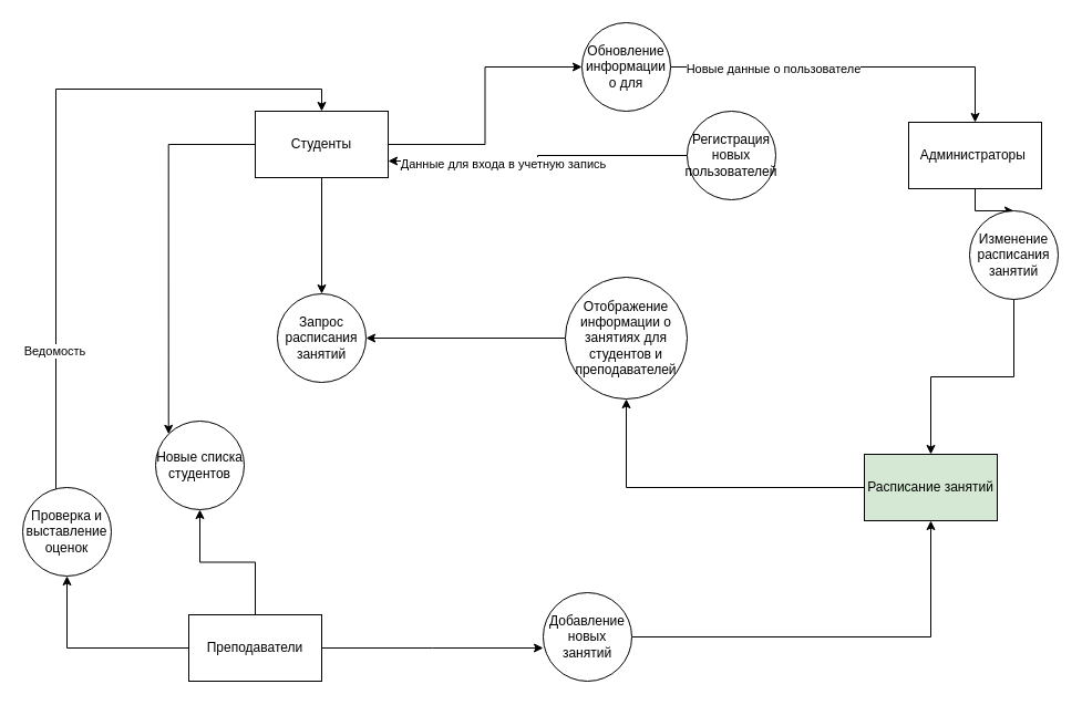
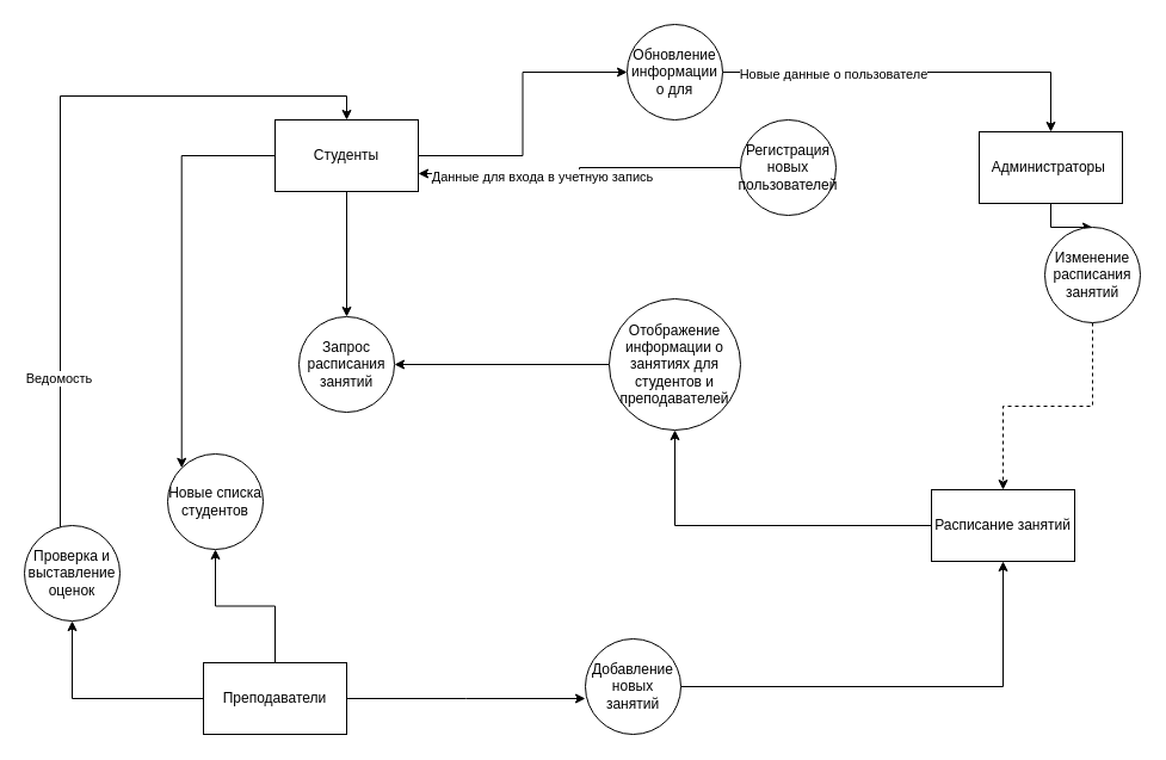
  <mxCell id="0" />
  <mxCell id="1" parent="0" />
  <mxCell id="2" value="" style="edgeStyle=orthogonalEdgeStyle;rounded=0;orthogonalLoop=1;jettySize=auto;html=1;entryX=0.5;entryY=0;entryDx=0;entryDy=0;" parent="1" source="5" target="14" edge="1"><mxGeometry relative="1" as="geometry"><mxPoint x="290" y="240" as="targetPoint" /></mxGeometry></mxCell>
  <mxCell id="3" value="" style="edgeStyle=orthogonalEdgeStyle;rounded=0;orthogonalLoop=1;jettySize=auto;html=1;" parent="1" source="5" target="17" edge="1"><mxGeometry relative="1" as="geometry" /></mxCell>
  <mxCell id="4" style="edgeStyle=orthogonalEdgeStyle;rounded=0;orthogonalLoop=1;jettySize=auto;html=1;entryX=0;entryY=0;entryDx=0;entryDy=0;" edge="1" parent="1" source="5" target="18"><mxGeometry relative="1" as="geometry" /></mxCell>
  <mxCell id="5" value="Студенты" style="rounded=0;whiteSpace=wrap;html=1;" parent="1" vertex="1"><mxGeometry x="230" y="100" width="120" height="60" as="geometry" /></mxCell>
  <mxCell id="6" style="edgeStyle=orthogonalEdgeStyle;rounded=0;orthogonalLoop=1;jettySize=auto;html=1;entryX=0.5;entryY=1;entryDx=0;entryDy=0;" parent="1" source="9" target="18" edge="1"><mxGeometry relative="1" as="geometry"><mxPoint x="300" y="430" as="targetPoint" /></mxGeometry></mxCell>
  <mxCell id="7" value="" style="edgeStyle=orthogonalEdgeStyle;rounded=0;orthogonalLoop=1;jettySize=auto;html=1;" parent="1" source="9" edge="1"><mxGeometry relative="1" as="geometry"><mxPoint x="490" y="585" as="targetPoint" /></mxGeometry></mxCell>
  <mxCell id="8" value="" style="edgeStyle=orthogonalEdgeStyle;rounded=0;orthogonalLoop=1;jettySize=auto;html=1;" parent="1" source="9" target="21" edge="1"><mxGeometry relative="1" as="geometry" /></mxCell>
  <mxCell id="9" value="Преподаватели" style="rounded=0;whiteSpace=wrap;html=1;" parent="1" vertex="1"><mxGeometry y="555" width="120" height="60" as="geometry" x="170" /></mxCell>
  <mxCell id="10" value="" style="edgeStyle=orthogonalEdgeStyle;rounded=0;orthogonalLoop=1;jettySize=auto;html=1;" parent="1" source="11" target="26" edge="1"><mxGeometry relative="1" as="geometry" /></mxCell>
  <mxCell id="11" value="Администраторы&amp;nbsp;" style="rounded=0;whiteSpace=wrap;html=1;" parent="1" vertex="1"><mxGeometry x="820" y="110" width="120" height="60" as="geometry" /></mxCell>
  <mxCell id="12" value="" style="edgeStyle=orthogonalEdgeStyle;rounded=0;orthogonalLoop=1;jettySize=auto;html=1;" parent="1" source="13" target="30" edge="1"><mxGeometry relative="1" as="geometry" /></mxCell>
- <mxCell id="13" value="Расписание занятий" style="rounded=0;whiteSpace=wrap;html=1;fillColor=#d5e8d4;" parent="1" vertex="1"><mxGeometry x="780" y="410" width="120" height="60" as="geometry" /></mxCell>
+ <mxCell id="13" value="Расписание занятий" style="rounded=0;whiteSpace=wrap;html=1;" parent="1" vertex="1"><mxGeometry x="780" y="410" width="120" height="60" as="geometry" /></mxCell>
  <mxCell id="14" value="Запрос расписания занятий" style="ellipse;whiteSpace=wrap;html=1;aspect=fixed;" parent="1" vertex="1"><mxGeometry x="250" y="265" width="80" height="80" as="geometry" /></mxCell>
  <mxCell id="15" style="edgeStyle=orthogonalEdgeStyle;rounded=0;orthogonalLoop=1;jettySize=auto;html=1;entryX=0.5;entryY=0;entryDx=0;entryDy=0;" edge="1" parent="1" source="17" target="11"><mxGeometry relative="1" as="geometry" /></mxCell>
  <mxCell id="16" value="Новые данные о пользователе" style="edgeLabel;html=1;align=center;verticalAlign=middle;resizable=0;points=[];" vertex="1" connectable="0" parent="15"><mxGeometry x="-0.434" y="-1" relative="1" as="geometry"><mxPoint as="offset" /></mxGeometry></mxCell>
  <mxCell id="17" value="Обновление информации о для" style="ellipse;whiteSpace=wrap;html=1;rounded=0;" parent="1" vertex="1"><mxGeometry x="525" width="80" height="80" as="geometry" y="20" /></mxCell>
  <mxCell id="18" value="Новые списка студентов" style="ellipse;whiteSpace=wrap;html=1;aspect=fixed;" parent="1" vertex="1"><mxGeometry x="140" y="380" width="80" height="80" as="geometry" /></mxCell>
  <mxCell id="19" style="edgeStyle=orthogonalEdgeStyle;rounded=0;orthogonalLoop=1;jettySize=auto;html=1;entryX=0.5;entryY=0;entryDx=0;entryDy=0;" edge="1" parent="1" source="21" target="5"><mxGeometry relative="1" as="geometry"><Array as="points"><mxPoint x="50" y="80" /><mxPoint x="290" y="80" /></Array></mxGeometry></mxCell>
  <mxCell id="20" value="Ведомость" style="edgeLabel;html=1;align=center;verticalAlign=middle;resizable=0;points=[];" vertex="1" connectable="0" parent="19"><mxGeometry x="-0.597" y="2" relative="1" as="geometry"><mxPoint as="offset" /></mxGeometry></mxCell>
  <mxCell id="21" value="Проверка и выставление оценок" style="ellipse;whiteSpace=wrap;html=1;rounded=0;" parent="1" vertex="1"><mxGeometry x="20" y="440" width="80" height="80" as="geometry" /></mxCell>
  <mxCell id="22" style="edgeStyle=orthogonalEdgeStyle;rounded=0;orthogonalLoop=1;jettySize=auto;html=1;entryX=1;entryY=0.75;entryDx=0;entryDy=0;" edge="1" parent="1" source="24" target="5"><mxGeometry relative="1" as="geometry" /></mxCell>
  <mxCell id="23" value="Данные для входа в учетную запись" style="edgeLabel;html=1;align=center;verticalAlign=middle;resizable=0;points=[];" vertex="1" connectable="0" parent="22"><mxGeometry x="0.251" y="2" relative="1" as="geometry"><mxPoint as="offset" /></mxGeometry></mxCell>
  <mxCell id="24" value="Регистрация новых пользователей" style="ellipse;whiteSpace=wrap;html=1;rounded=0;" parent="1" vertex="1"><mxGeometry x="620" y="100" width="80" height="80" as="geometry" /></mxCell>
- <mxCell id="25" style="edgeStyle=orthogonalEdgeStyle;rounded=0;orthogonalLoop=1;jettySize=auto;html=1;" edge="1" parent="1" source="26" target="13"><mxGeometry relative="1" as="geometry" /></mxCell>
+ <mxCell id="25" style="edgeStyle=orthogonalEdgeStyle;rounded=0;orthogonalLoop=1;jettySize=auto;html=1;dashed=1;" edge="1" parent="1" source="26" target="13"><mxGeometry relative="1" as="geometry" /></mxCell>
  <mxCell id="26" value="Изменение расписания занятий" style="ellipse;whiteSpace=wrap;html=1;rounded=0;" parent="1" vertex="1"><mxGeometry x="875" y="190" width="80" height="80" as="geometry" /></mxCell>
  <mxCell id="27" style="edgeStyle=orthogonalEdgeStyle;rounded=0;orthogonalLoop=1;jettySize=auto;html=1;" edge="1" parent="1" source="28" target="13"><mxGeometry relative="1" as="geometry" /></mxCell>
  <mxCell id="28" value="Добавление новых занятий" style="ellipse;whiteSpace=wrap;html=1;rounded=0;" parent="1" vertex="1"><mxGeometry x="490" y="535" width="80" height="80" as="geometry" /></mxCell>
  <mxCell id="29" style="edgeStyle=orthogonalEdgeStyle;rounded=0;orthogonalLoop=1;jettySize=auto;html=1;entryX=1;entryY=0.5;entryDx=0;entryDy=0;" edge="1" parent="1" source="30" target="14"><mxGeometry relative="1" as="geometry" /></mxCell>
  <mxCell id="30" value="Отображение информации о занятиях для студентов и преподавателей" style="ellipse;whiteSpace=wrap;html=1;rounded=0;" parent="1" vertex="1"><mxGeometry x="510" y="250" width="110" height="110" as="geometry" /></mxCell>
